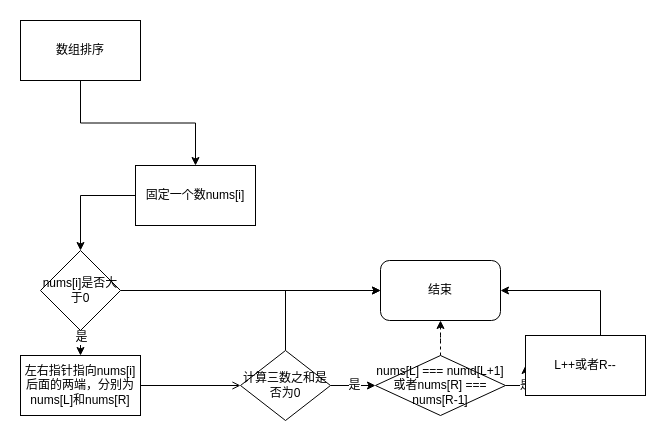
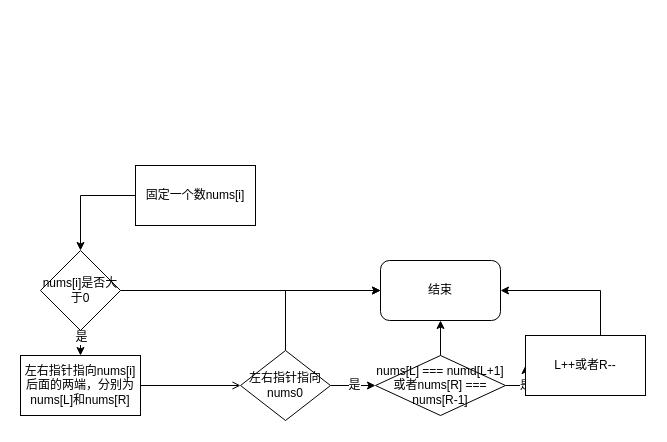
  <mxCell id="0" />
  <mxCell id="1" parent="0" />
- <mxCell id="2" value="" style="edgeStyle=orthogonalEdgeStyle;rounded=0;orthogonalLoop=1;jettySize=auto;html=1;" edge="1" parent="1" source="3" target="5"><mxGeometry relative="1" as="geometry" /></mxCell>
- <mxCell id="3" value="数组排序" style="rounded=0;whiteSpace=wrap;html=1;" vertex="1" parent="1"><mxGeometry x="20" y="20" width="120" height="60" as="geometry" /></mxCell>
  <mxCell id="4" value="" style="edgeStyle=orthogonalEdgeStyle;rounded=0;orthogonalLoop=1;jettySize=auto;html=1;" edge="1" parent="1" source="5" target="11"><mxGeometry relative="1" as="geometry" /></mxCell>
  <mxCell id="5" value="固定一个数nums[i]" style="rounded=0;whiteSpace=wrap;html=1;" vertex="1" parent="1"><mxGeometry x="135" y="165" width="120" height="60" as="geometry" /></mxCell>
  <mxCell id="6" style="edgeStyle=orthogonalEdgeStyle;rounded=0;orthogonalLoop=1;jettySize=auto;html=1;exitX=1;exitY=0.5;exitDx=0;exitDy=0;entryX=0;entryY=0.5;entryDx=0;entryDy=0;endArrow=open;" edge="1" parent="1" source="7" target="15"><mxGeometry relative="1" as="geometry" /></mxCell>
  <mxCell id="7" value="左右指针指向nums[i]后面的两端，分别为nums[L]和nums[R]" style="rounded=0;whiteSpace=wrap;html=1;" vertex="1" parent="1"><mxGeometry x="20" y="355" width="120" height="60" as="geometry" /></mxCell>
  <mxCell id="8" value="" style="edgeStyle=orthogonalEdgeStyle;rounded=0;orthogonalLoop=1;jettySize=auto;html=1;" edge="1" parent="1" source="11" target="7"><mxGeometry relative="1" as="geometry" /></mxCell>
  <mxCell id="9" value="是" style="text;html=1;resizable=0;points=[];align=center;verticalAlign=middle;labelBackgroundColor=#ffffff;" vertex="1" connectable="0" parent="8"><mxGeometry x="0.309" relative="1" as="geometry"><mxPoint as="offset" /></mxGeometry></mxCell>
  <mxCell id="10" style="edgeStyle=orthogonalEdgeStyle;rounded=0;orthogonalLoop=1;jettySize=auto;html=1;exitX=1;exitY=0.5;exitDx=0;exitDy=0;" edge="1" parent="1" source="11" target="21"><mxGeometry relative="1" as="geometry" /></mxCell>
  <mxCell id="11" value="nums[i]是否大于0" style="rhombus;whiteSpace=wrap;html=1;" vertex="1" parent="1"><mxGeometry x="40" y="250" width="80" height="80" as="geometry" /></mxCell>
  <mxCell id="12" value="" style="edgeStyle=orthogonalEdgeStyle;rounded=0;orthogonalLoop=1;jettySize=auto;html=1;" edge="1" parent="1" source="15" target="18"><mxGeometry relative="1" as="geometry" /></mxCell>
  <mxCell id="13" value="是" style="text;html=1;resizable=0;points=[];align=center;verticalAlign=middle;labelBackgroundColor=#ffffff;" vertex="1" connectable="0" parent="12"><mxGeometry y="1" relative="1" as="geometry"><mxPoint as="offset" /></mxGeometry></mxCell>
  <mxCell id="14" style="edgeStyle=orthogonalEdgeStyle;rounded=0;orthogonalLoop=1;jettySize=auto;html=1;exitX=0.5;exitY=0;exitDx=0;exitDy=0;entryX=0;entryY=0.5;entryDx=0;entryDy=0;" edge="1" parent="1" source="15" target="21"><mxGeometry relative="1" as="geometry" /></mxCell>
- <mxCell id="15" value="&lt;span style=&quot;white-space: normal&quot;&gt;计算三数之和是否为0&lt;/span&gt;" style="rhombus;whiteSpace=wrap;html=1;" vertex="1" parent="1"><mxGeometry x="240" y="350" width="90" height="70" as="geometry" /></mxCell>
+ <mxCell id="15" value="&lt;span style=&quot;white-space: normal&quot;&gt;左右指针指向nums0&lt;/span&gt;" style="rhombus;whiteSpace=wrap;html=1;" vertex="1" parent="1"><mxGeometry x="240" y="350" width="90" height="70" as="geometry" /></mxCell>
  <mxCell id="16" value="是" style="edgeStyle=orthogonalEdgeStyle;rounded=0;orthogonalLoop=1;jettySize=auto;html=1;" edge="1" parent="1" source="18" target="20"><mxGeometry relative="1" as="geometry" /></mxCell>
- <mxCell id="17" value="" style="edgeStyle=orthogonalEdgeStyle;rounded=0;orthogonalLoop=1;jettySize=auto;html=1;dashed=1;" edge="1" parent="1" source="18" target="21"><mxGeometry relative="1" as="geometry" /></mxCell>
+ <mxCell id="17" value="" style="edgeStyle=orthogonalEdgeStyle;rounded=0;orthogonalLoop=1;jettySize=auto;html=1;" edge="1" parent="1" source="18" target="21"><mxGeometry relative="1" as="geometry" /></mxCell>
  <mxCell id="18" value="nums[L] === numd[L+1]或者nums[R] === nums[R-1]" style="rhombus;whiteSpace=wrap;html=1;" vertex="1" parent="1"><mxGeometry x="375" y="355" width="130" height="60" as="geometry" /></mxCell>
  <mxCell id="19" style="edgeStyle=orthogonalEdgeStyle;rounded=0;orthogonalLoop=1;jettySize=auto;html=1;entryX=1;entryY=0.5;entryDx=0;entryDy=0;" edge="1" parent="1" source="20" target="21"><mxGeometry relative="1" as="geometry"><Array as="points"><mxPoint x="600" y="290" /></Array></mxGeometry></mxCell>
  <mxCell id="20" value="L++或者R--" style="rounded=0;whiteSpace=wrap;html=1;" vertex="1" parent="1"><mxGeometry x="525" y="335" width="120" height="60" as="geometry" /></mxCell>
  <mxCell id="21" value="结束" style="rounded=1;whiteSpace=wrap;html=1;" vertex="1" parent="1"><mxGeometry x="380" y="260" width="120" height="60" as="geometry" /></mxCell>
